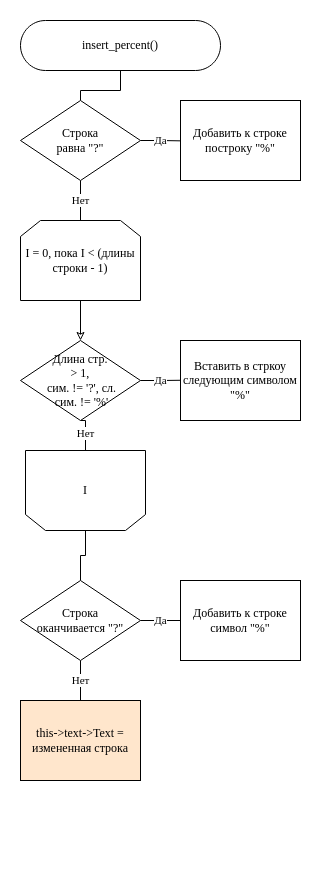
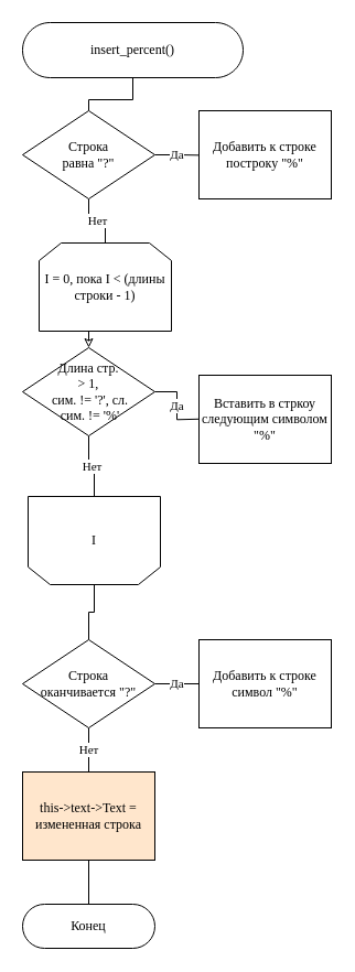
  <mxCell id="0" />
  <mxCell id="1" parent="0" />
  <mxCell id="2" style="edgeStyle=orthogonalEdgeStyle;rounded=0;orthogonalLoop=1;jettySize=auto;html=1;exitX=0.5;exitY=0.5;exitDx=0;exitDy=20;exitPerimeter=0;entryX=0.5;entryY=0;entryDx=0;entryDy=0;endArrow=none;endFill=0;fontFamily=Times New Roman;" parent="1" source="3" target="6" edge="1"><mxGeometry relative="1" as="geometry" /></mxCell>
  <mxCell id="3" value="insert_percent()" style="html=1;dashed=0;whiteSpace=wrap;shape=mxgraph.dfd.start;fontFamily=Times New Roman;" parent="1" vertex="1"><mxGeometry x="20" y="20" width="200" height="50" as="geometry" /></mxCell>
  <mxCell id="4" value="Да" style="edgeStyle=orthogonalEdgeStyle;rounded=0;orthogonalLoop=1;jettySize=auto;html=1;exitX=1;exitY=0.5;exitDx=0;exitDy=0;endArrow=none;endFill=0;fontFamily=Times New Roman;" parent="1" source="6" edge="1"><mxGeometry relative="1" as="geometry"><mxPoint x="180" y="140.348" as="targetPoint" /></mxGeometry></mxCell>
  <mxCell id="5" value="Нет" style="edgeStyle=orthogonalEdgeStyle;rounded=0;orthogonalLoop=1;jettySize=auto;html=1;exitX=0.5;exitY=1;exitDx=0;exitDy=0;entryX=0.5;entryY=0;entryDx=0;entryDy=0;endArrow=none;endFill=0;fontFamily=Times New Roman;" parent="1" source="6" target="9" edge="1"><mxGeometry relative="1" as="geometry" /></mxCell>
  <mxCell id="6" value="Строка&lt;br&gt;равна &quot;?&quot;" style="rhombus;whiteSpace=wrap;html=1;fontFamily=Times New Roman;" parent="1" vertex="1"><mxGeometry x="20" y="100" width="120" height="80" as="geometry" /></mxCell>
  <mxCell id="7" value="Добавить к строке построку &quot;%&quot;" style="rounded=0;whiteSpace=wrap;html=1;fontFamily=Times New Roman;" parent="1" vertex="1"><mxGeometry x="180" y="100" width="120" height="80" as="geometry" /></mxCell>
  <mxCell id="8" style="edgeStyle=orthogonalEdgeStyle;rounded=0;orthogonalLoop=1;jettySize=auto;html=1;exitX=0.5;exitY=1;exitDx=0;exitDy=0;entryX=0.5;entryY=0;entryDx=0;entryDy=0;endArrow=classic;endFill=0;fontFamily=Times New Roman;" parent="1" source="9" target="12" edge="1"><mxGeometry relative="1" as="geometry" /></mxCell>
- <mxCell id="9" value="I = 0, пока I &amp;lt; (длины строки - 1)" style="shape=loopLimit;whiteSpace=wrap;html=1;fontFamily=Times New Roman;" parent="1" vertex="1"><mxGeometry x="20" y="220" width="120" height="80" as="geometry" /></mxCell>
+ <mxCell id="9" value="I = 0, пока I &amp;lt; (длины строки - 1)" style="shape=loopLimit;whiteSpace=wrap;html=1;fontFamily=Times New Roman;" parent="1" vertex="1"><mxGeometry x="35" y="220" width="120" height="80" as="geometry" /></mxCell>
  <mxCell id="10" value="Да" style="edgeStyle=orthogonalEdgeStyle;rounded=0;orthogonalLoop=1;jettySize=auto;html=1;exitX=1;exitY=0.5;exitDx=0;exitDy=0;endArrow=none;endFill=0;fontFamily=Times New Roman;" parent="1" source="12" edge="1"><mxGeometry relative="1" as="geometry"><mxPoint x="180" y="379.778" as="targetPoint" /></mxGeometry></mxCell>
  <mxCell id="11" value="Нет" style="edgeStyle=orthogonalEdgeStyle;rounded=0;orthogonalLoop=1;jettySize=auto;html=1;exitX=0.5;exitY=1;exitDx=0;exitDy=0;entryX=0.5;entryY=1;entryDx=0;entryDy=0;endArrow=none;endFill=0;fontFamily=Times New Roman;" parent="1" source="12" target="15" edge="1"><mxGeometry relative="1" as="geometry" /></mxCell>
- <mxCell id="12" value="Длина стр. &lt;br&gt;&amp;gt; 1,&lt;br&gt;&amp;nbsp;сим. != '?', сл.&lt;br&gt;&amp;nbsp;сим. != '%'" style="rhombus;whiteSpace=wrap;html=1;fontFamily=Times New Roman;" parent="1" vertex="1"><mxGeometry x="20" y="340" width="120" height="80" as="geometry" /></mxCell>
+ <mxCell id="12" value="Длина стр. &lt;br&gt;&amp;gt; 1,&lt;br&gt;&amp;nbsp;сим. != '?', сл.&lt;br&gt;&amp;nbsp;сим. != '%'" style="rhombus;whiteSpace=wrap;html=1;fontFamily=Times New Roman;" parent="1" vertex="1"><mxGeometry x="20" y="315" width="120" height="80" as="geometry" /></mxCell>
  <mxCell id="13" value="Вставить в стркоу следующим символом &quot;%&quot;" style="rounded=0;whiteSpace=wrap;html=1;fontFamily=Times New Roman;" parent="1" vertex="1"><mxGeometry x="180" y="340" width="120" height="80" as="geometry" /></mxCell>
  <mxCell id="14" style="edgeStyle=orthogonalEdgeStyle;rounded=0;orthogonalLoop=1;jettySize=auto;html=1;exitX=0.5;exitY=0;exitDx=0;exitDy=0;entryX=0.5;entryY=0;entryDx=0;entryDy=0;endArrow=none;endFill=0;fontFamily=Times New Roman;" parent="1" source="15" target="18" edge="1"><mxGeometry relative="1" as="geometry" /></mxCell>
  <mxCell id="15" value="I" style="shape=loopLimit;whiteSpace=wrap;html=1;direction=west;fontFamily=Times New Roman;" parent="1" vertex="1"><mxGeometry x="25" y="450" width="120" height="80" as="geometry" /></mxCell>
  <mxCell id="16" value="Да" style="edgeStyle=orthogonalEdgeStyle;rounded=0;orthogonalLoop=1;jettySize=auto;html=1;exitX=1;exitY=0.5;exitDx=0;exitDy=0;entryX=0;entryY=0.5;entryDx=0;entryDy=0;endArrow=none;endFill=0;fontFamily=Times New Roman;" parent="1" source="18" target="19" edge="1"><mxGeometry relative="1" as="geometry" /></mxCell>
  <mxCell id="17" value="Нет" style="edgeStyle=orthogonalEdgeStyle;rounded=0;orthogonalLoop=1;jettySize=auto;html=1;exitX=0.5;exitY=1;exitDx=0;exitDy=0;entryX=0.5;entryY=0;entryDx=0;entryDy=0;endArrow=none;endFill=0;fontFamily=Times New Roman;" parent="1" source="18" target="20" edge="1"><mxGeometry relative="1" as="geometry" /></mxCell>
  <mxCell id="18" value="Строка &lt;br&gt;оканчивается &quot;?&quot;" style="rhombus;whiteSpace=wrap;html=1;fontFamily=Times New Roman;" parent="1" vertex="1"><mxGeometry x="20" y="580" width="120" height="80" as="geometry" /></mxCell>
  <mxCell id="19" value="Добавить к строке символ &quot;%&quot;" style="rounded=0;whiteSpace=wrap;html=1;fontFamily=Times New Roman;" parent="1" vertex="1"><mxGeometry x="180" y="580" width="120" height="80" as="geometry" /></mxCell>
  <mxCell id="20" value="this-&amp;gt;text-&amp;gt;Text = измененная строка" style="rounded=0;whiteSpace=wrap;html=1;fontFamily=Times New Roman;fillColor=#ffe6cc;" parent="1" vertex="1"><mxGeometry x="20" y="700" width="120" height="80" as="geometry" /></mxCell>
+ <mxCell id="21" value="Конец" style="html=1;dashed=0;whiteSpace=wrap;shape=mxgraph.dfd.start;fontFamily=Times New Roman;" parent="1" vertex="1"><mxGeometry x="20" y="820" width="120" height="40" as="geometry" /></mxCell>
+ <mxCell id="22" style="edgeStyle=orthogonalEdgeStyle;rounded=0;orthogonalLoop=1;jettySize=auto;html=1;exitX=0.5;exitY=1;exitDx=0;exitDy=0;entryX=0.5;entryY=0.5;entryDx=0;entryDy=-20;entryPerimeter=0;endArrow=none;endFill=0;fontFamily=Times New Roman;" parent="1" source="20" target="21" edge="1"><mxGeometry relative="1" as="geometry" /></mxCell>
